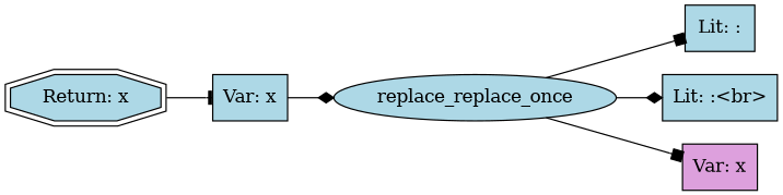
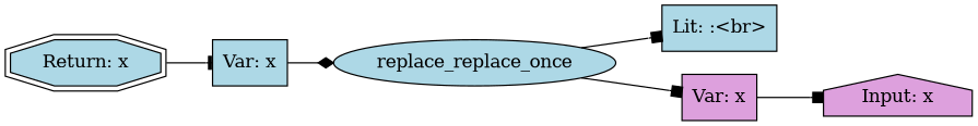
  digraph {
    rankdir=LR
    node [fillcolor=lightblue shape=box style=filled]
    edge [arrowhead=box]
+   n1 [fillcolor=plum label="Input: x" shape=house]
    n2 [label=replace_replace_once shape=ellipse]
-   n3 [label="Lit: :"]
    n4 [label="Lit: :<br>"]
    n5 [fillcolor=plum label="Var: x"]
    n6 [label="Var: x"]
    n7 [label="Return: x" shape=doubleoctagon]
-   n2 -> n3
-   n2 -> n4 [arrowhead=diamond]
+   n2 -> n4
    n2 -> n5
+   n5 -> n1
    n6 -> n2 [arrowhead=diamond]
    n7 -> n6 [arrowhead=tee]
  }
